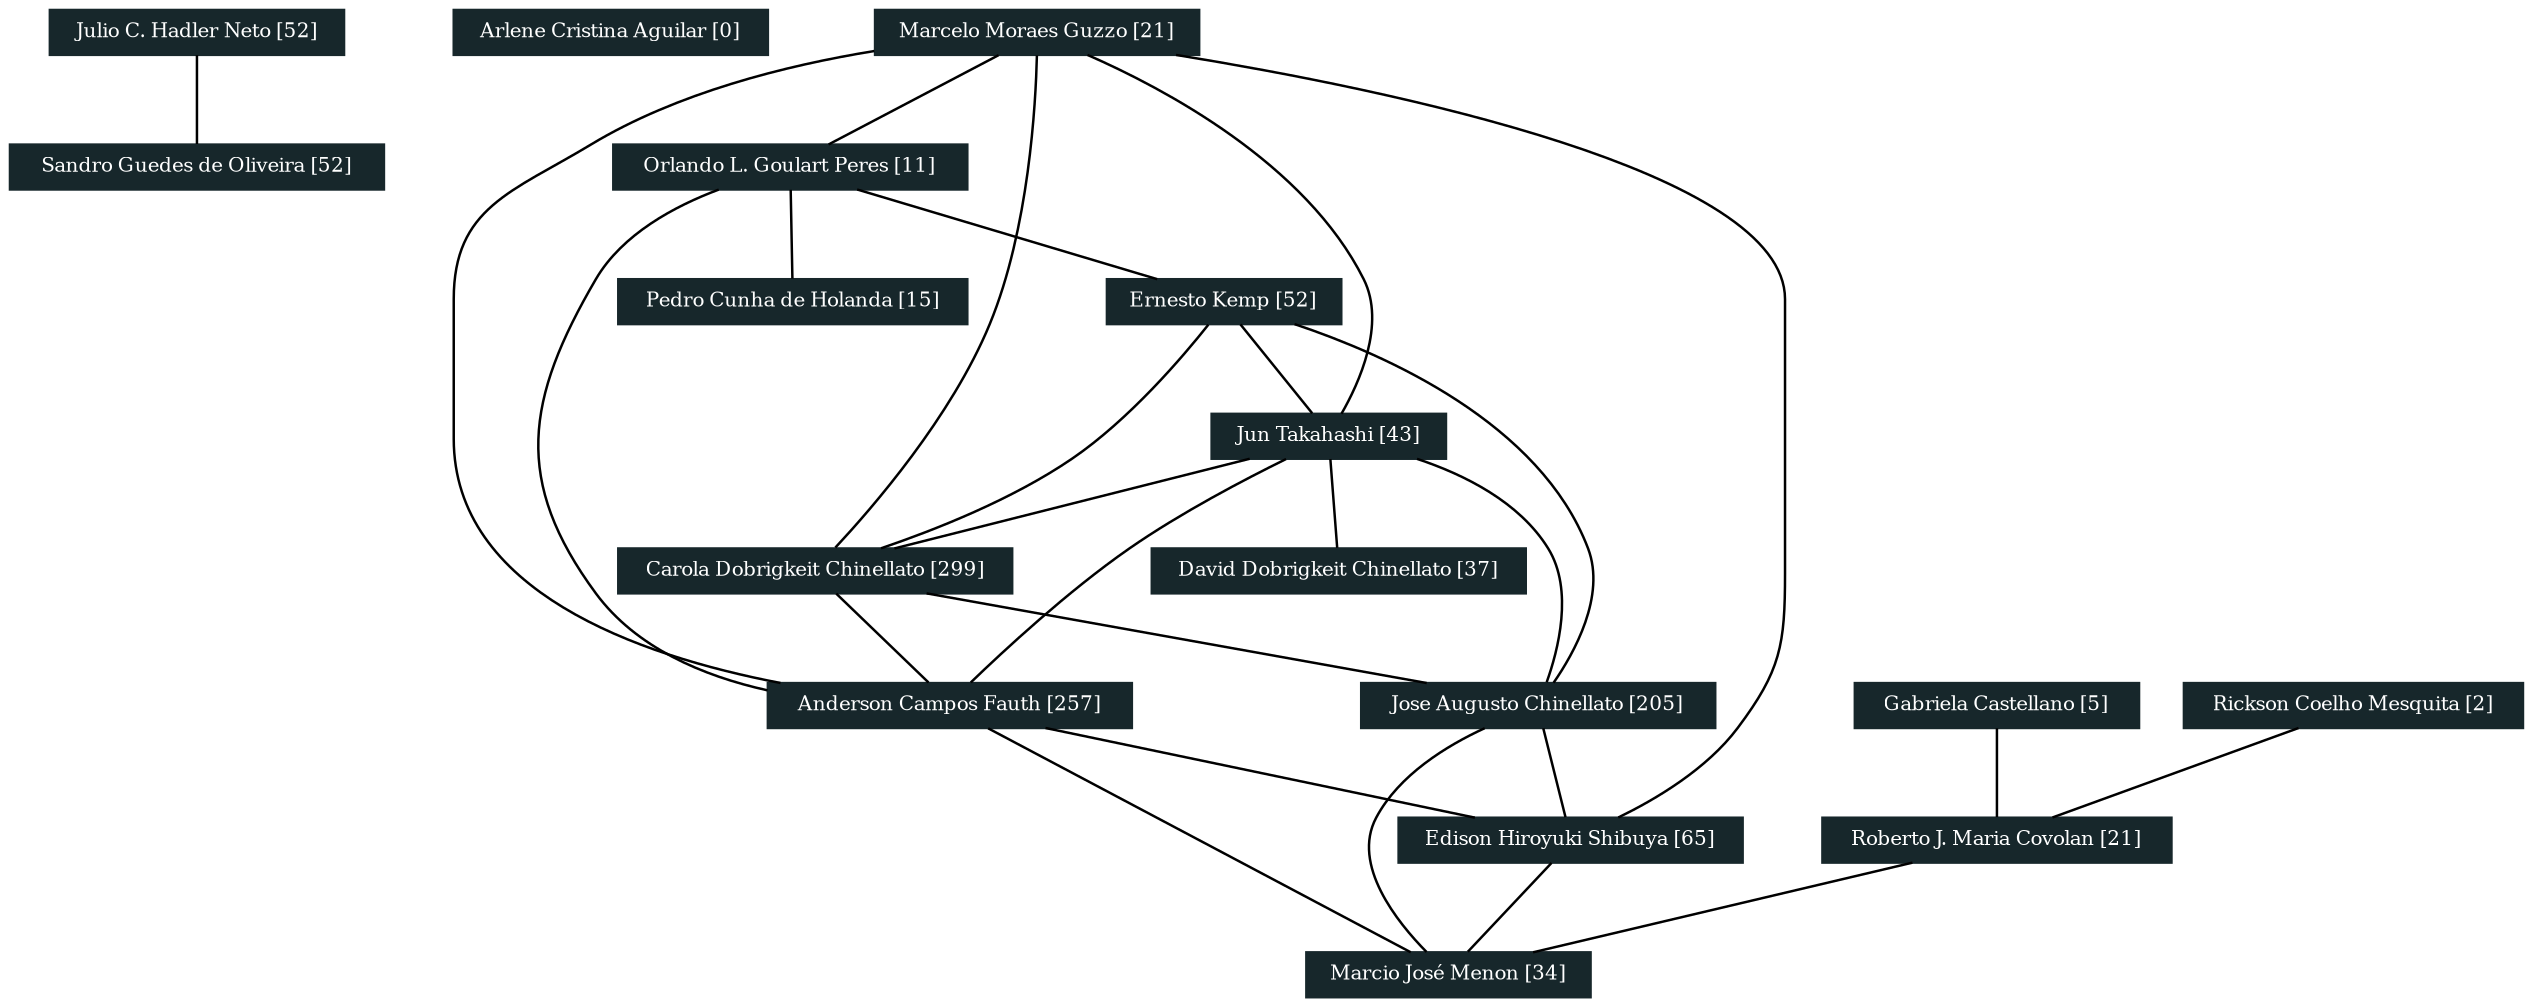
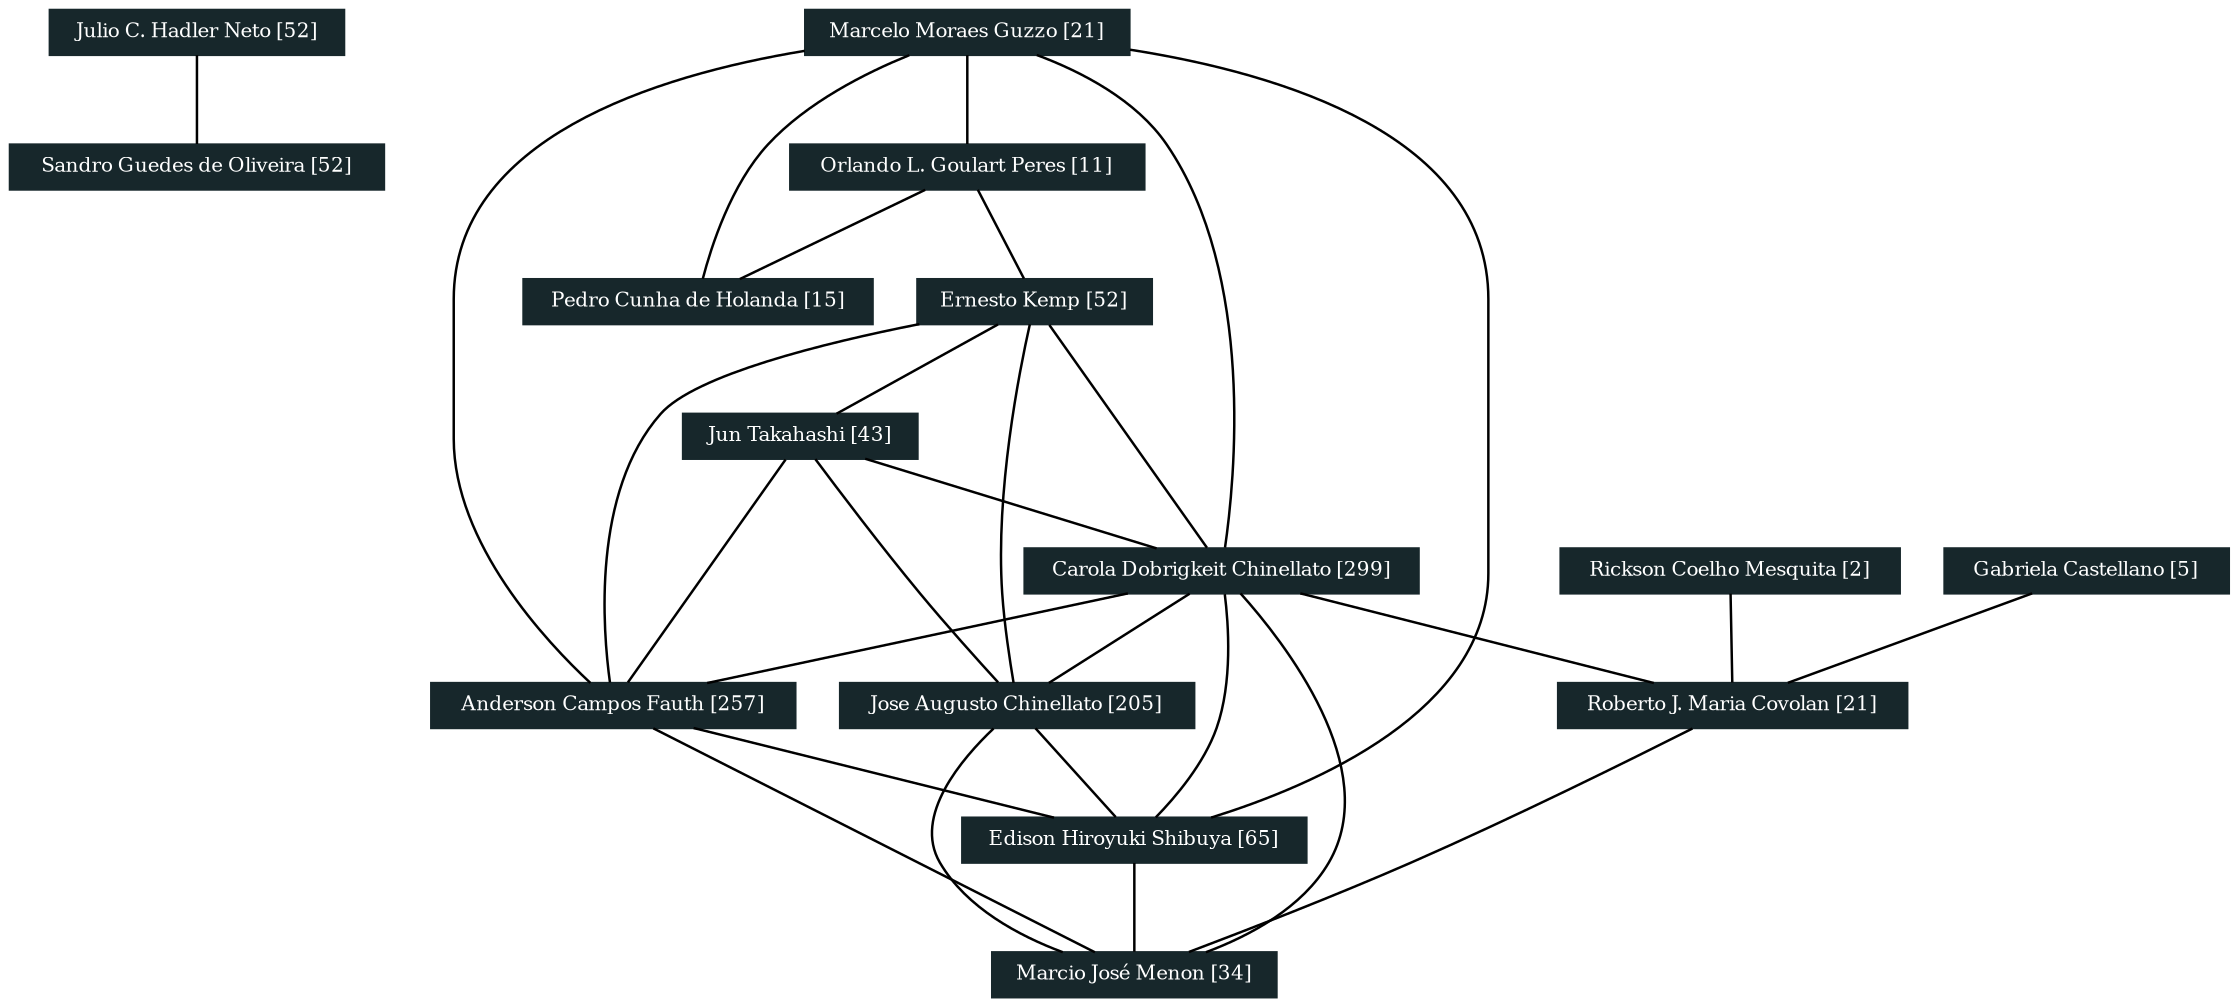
  strict graph {
    node [color="#17272B" fontcolor="#FFFFFF" fontsize=8 shape=rectangle style=filled]
    n1 [height=0.25 label="Julio C. Hadler Neto [52]" width=1.6389]
    n2 [height=0.25 label="Sandro Guedes de Oliveira [52]" width=2.0833]
-   n3 [height=0.25 label="Arlene Cristina Aguilar [0]" width=1.75]
    n4 [height=0.25 label="Marcelo Moraes Guzzo [21]" width=1.8056]
    n5 [height=0.25 label="Orlando L. Goulart Peres [11]" width=1.9722]
    n6 [height=0.25 label="Edison Hiroyuki Shibuya [65]" width=1.9167]
    n7 [height=0.25 label="Anderson Campos Fauth [257]" width=2.0278]
    n8 [height=0.25 label="Pedro Cunha de Holanda [15]" width=1.9444]
    n9 [height=0.25 label="Carola Dobrigkeit Chinellato [299]" width=2.1944]
    n10 [height=0.25 label="Ernesto Kemp [52]" width=1.3056]
    n11 [height=0.25 label="Marcio José Menon [34]" width=1.5833]
    n12 [height=0.25 label="Jose Augusto Chinellato [205]" width=1.9722]
    n13 [height=0.25 label="Roberto J. Maria Covolan [21]" width=1.9444]
    n14 [height=0.25 label="Jun Takahashi [43]" width=1.3056]
-   n15 [height=0.25 label="David Dobrigkeit Chinellato [37]" width=2.0833]
    n16 [height=0.25 label="Rickson Coelho Mesquita [2]" width=1.8889]
    n17 [height=0.25 label="Gabriela Castellano [5]" width=1.5833]
    n1 -- n2
    n4 -- n5
    n4 -- n6
    n4 -- n7
-   n4 -- n14
+   n4 -- n8
    n4 -- n9
    n5 -- n8
    n5 -- n10
    n6 -- n11
    n7 -- n6
    n7 -- n11
+   n9 -- n6
    n9 -- n7
+   n9 -- n11
    n9 -- n12
-   n5 -- n7
+   n9 -- n13
+   n10 -- n7
    n10 -- n9
    n10 -- n12
    n10 -- n14
    n12 -- n6
    n12 -- n11
    n13 -- n11
    n14 -- n7
    n14 -- n9
    n14 -- n12
-   n14 -- n15
    n16 -- n13
    n17 -- n13
  }
